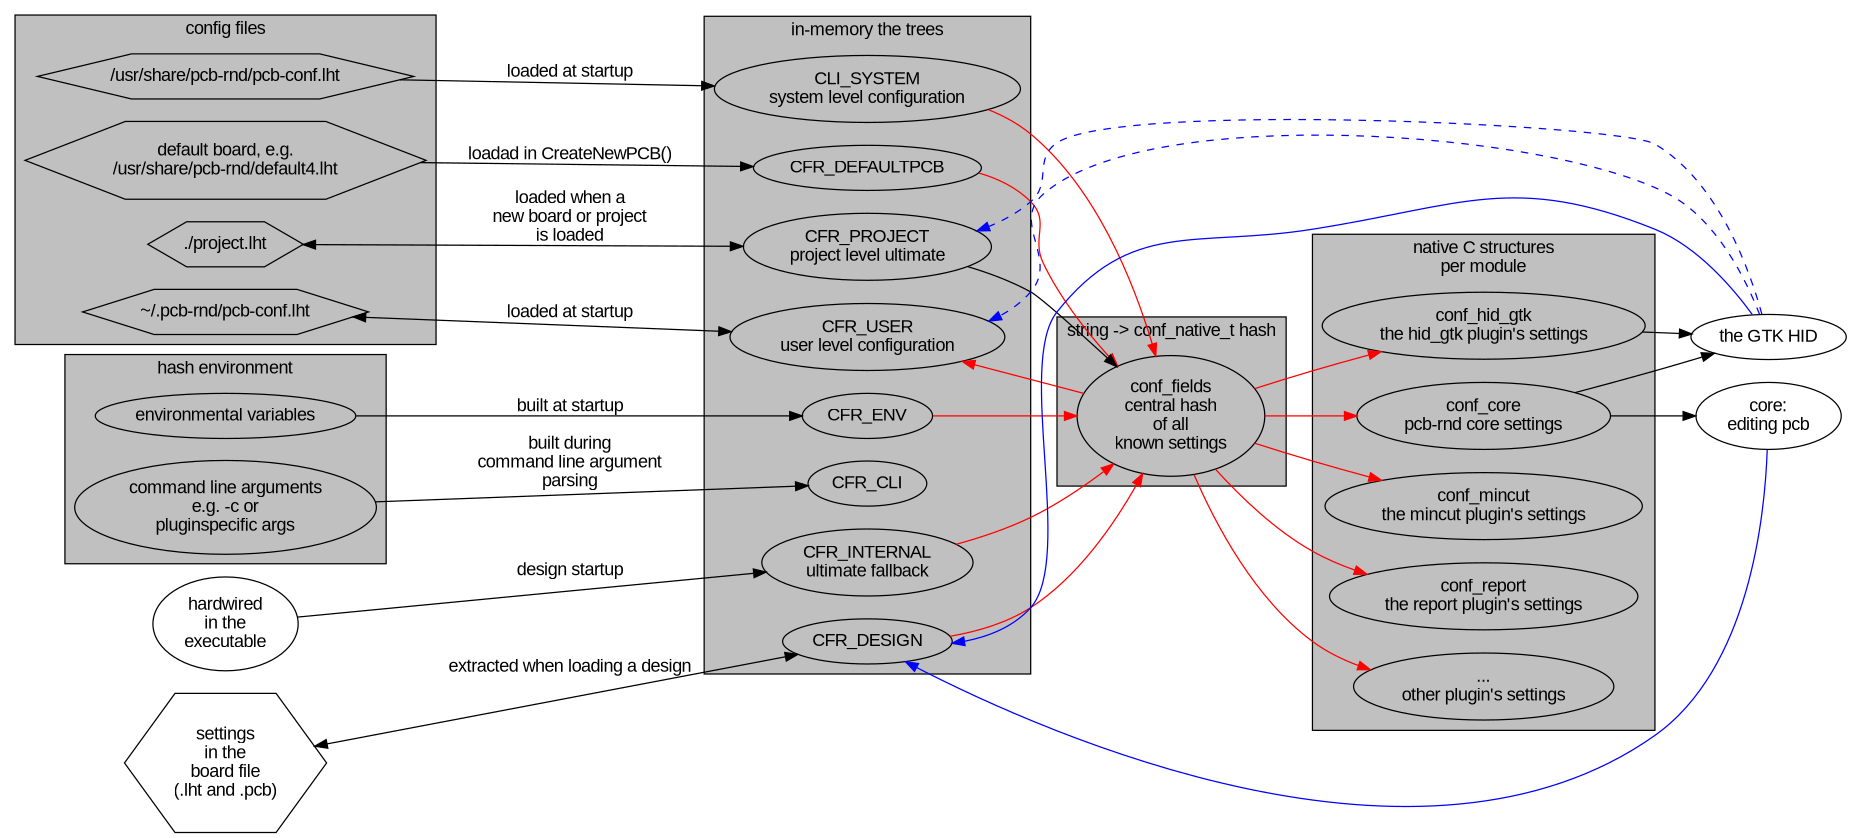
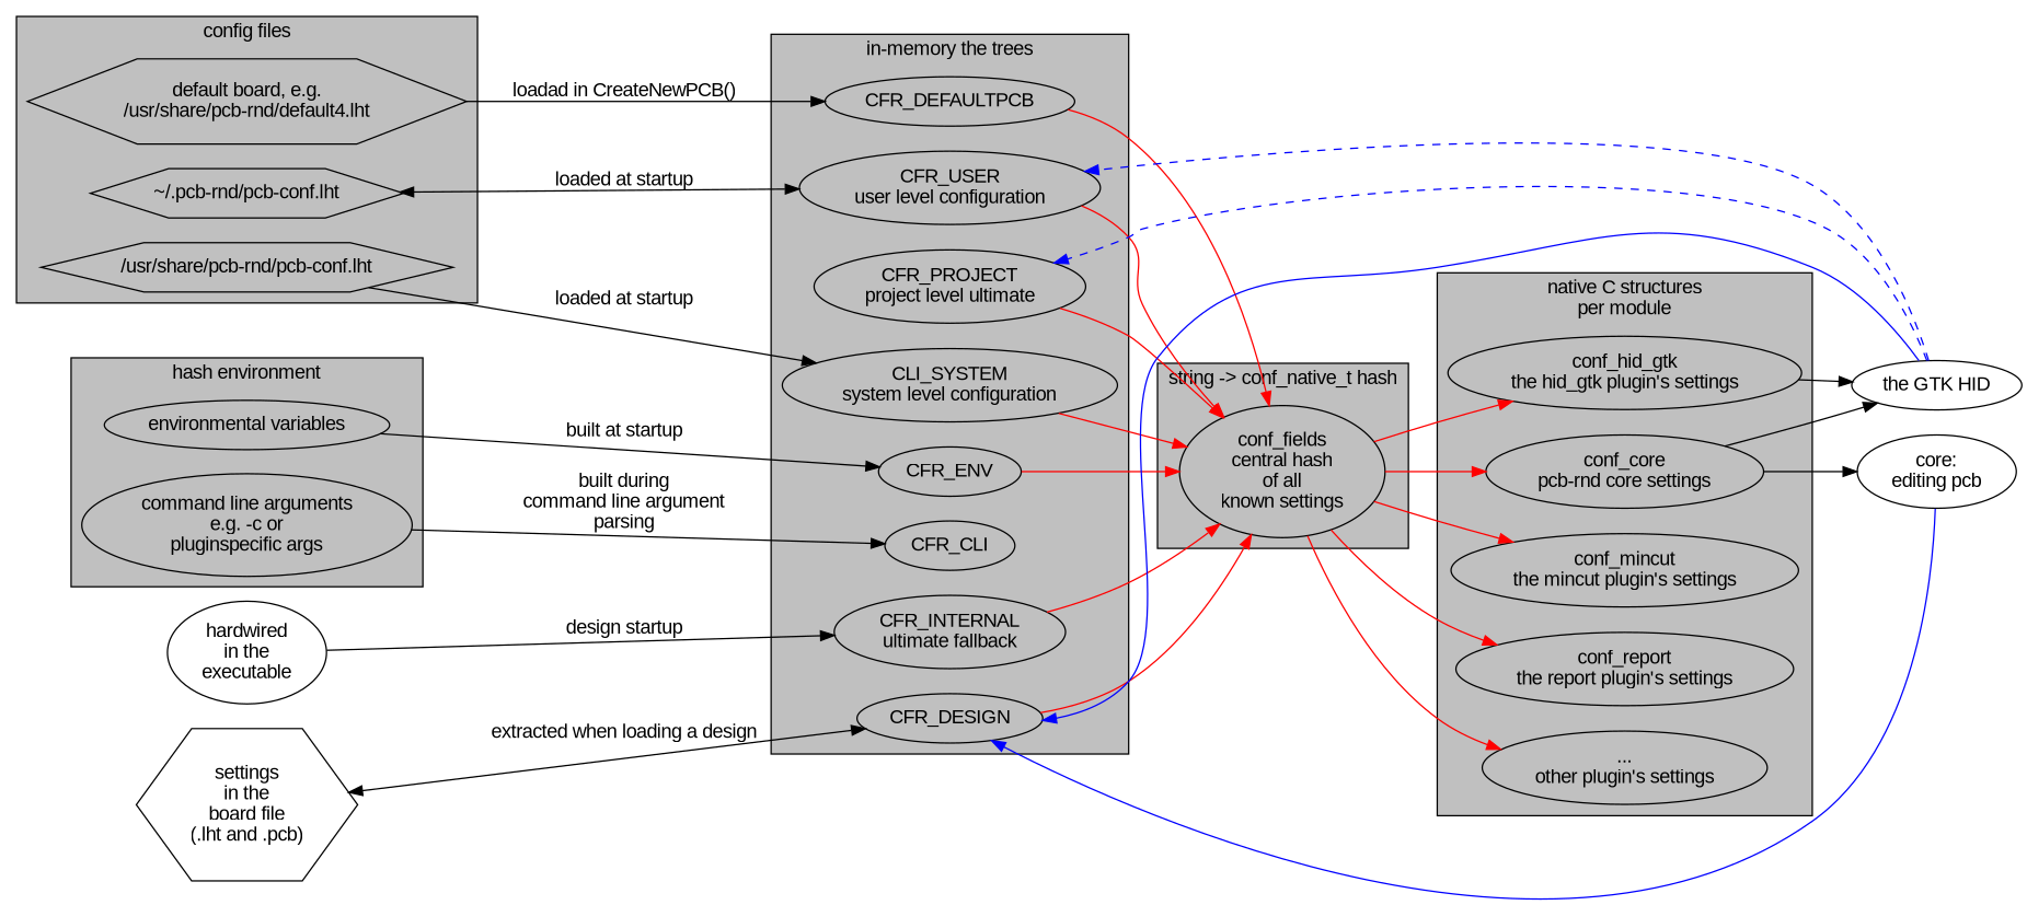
  digraph {
    fontname="Liberation Sans"
    rankdir=LR
    node [fontname="Liberation Sans"]
    edge [color=red fontname="Liberation Sans"]
    n1 [label="CFR_INTERNAL\nultimate fallback"]
    n2 [label="CLI_SYSTEM\nsystem level configuration"]
    n3 [label=CFR_DEFAULTPCB]
    n4 [label="CFR_USER\nuser level configuration"]
    n5 [label=CFR_ENV]
    n6 [label="CFR_PROJECT\nproject level ultimate"]
    n7 [label=CFR_DESIGN]
    n8 [label=CFR_CLI]
    n9 [label="conf_fields\ncentral hash\nof all\nknown settings"]
    n10 [label="conf_core\npcb-rnd core settings"]
    n11 [label="conf_hid_gtk\nthe hid_gtk plugin's settings"]
    n12 [label="conf_mincut\nthe mincut plugin's settings"]
    n13 [label="conf_report\nthe report plugin's settings"]
    n14 [label="...\nother plugin's settings"]
    n15 [label="/usr/share/pcb-rnd/pcb-conf.lht" shape=hexagon]
    n16 [label="default board, e.g.\n/usr/share/pcb-rnd/default4.lht" shape=hexagon]
-   n17 [label="./project.lht" shape=hexagon]
    n18 [label="~/.pcb-rnd/pcb-conf.lht" shape=hexagon]
    n19 [label="environmental variables"]
    n20 [label="command line arguments\ne.g. -c or\npluginspecific args"]
    n21 [label="the GTK HID"]
    n22 [label="core:\nediting pcb"]
    n23 [label="hardwired\nin the\nexecutable"]
    n24 [label="settings\nin the\nboard file\n(.lht and .pcb)" shape=hexagon]
    subgraph cluster_1 {
      bgcolor=grey
      label="in-memory the trees"
      rank=same
      n1
      n2
      n3
      n4
      n5
      n6
      n7
      n8
    }
    subgraph cluster_2 {
      bgcolor=grey
      label="string -> conf_native_t hash"
      n9
    }
    subgraph cluster_3 {
      bgcolor=grey
      label="native C structures\nper module"
      n10
      n11
      n12
      n13
      n14
    }
    subgraph cluster_4 {
      bgcolor=grey
      label="config files"
      n15
      n16
-     n17
      n18
    }
    subgraph cluster_5 {
      bgcolor=grey
      label="hash environment"
      n19
      n20
    }
    n1 -> n9
    n2 -> n9
    n3 -> n9
-   n9 -> n4
+   n4 -> n9
    n5 -> n9
-   n6 -> n9 [color=black]
+   n6 -> n9
    n7 -> n9
    n9 -> n10
    n9 -> n11
    n9 -> n12
    n9 -> n13
    n9 -> n14
    n10 -> n21 [weight=100 color=""]
    n10 -> n22 [weight=100 color=""]
    n11 -> n21 [color=""]
    n15 -> n2 [label="loaded at startup" color=""]
    n16 -> n3 [label="loadad in CreateNewPCB()" color=""]
-   n17 -> n6 [dir=both label="loaded when a\nnew board or project\nis loaded" color=""]
    n18 -> n4 [dir=both label="loaded at startup" color=""]
    n19 -> n5 [label="built at startup" color=""]
    n20 -> n8 [label="built during\ncommand line argument\nparsing" color=""]
    n21 -> n4 [color=blue style=dashed weigth=0]
    n21 -> n6 [color=blue style=dashed weigth=0]
    n21 -> n7 [color=blue weigth=0]
    n22 -> n7 [color=blue weigth=0]
    n23 -> n1 [label="design startup" color=""]
    n24 -> n7 [dir=both label="extracted when loading a design" color=""]
  }
